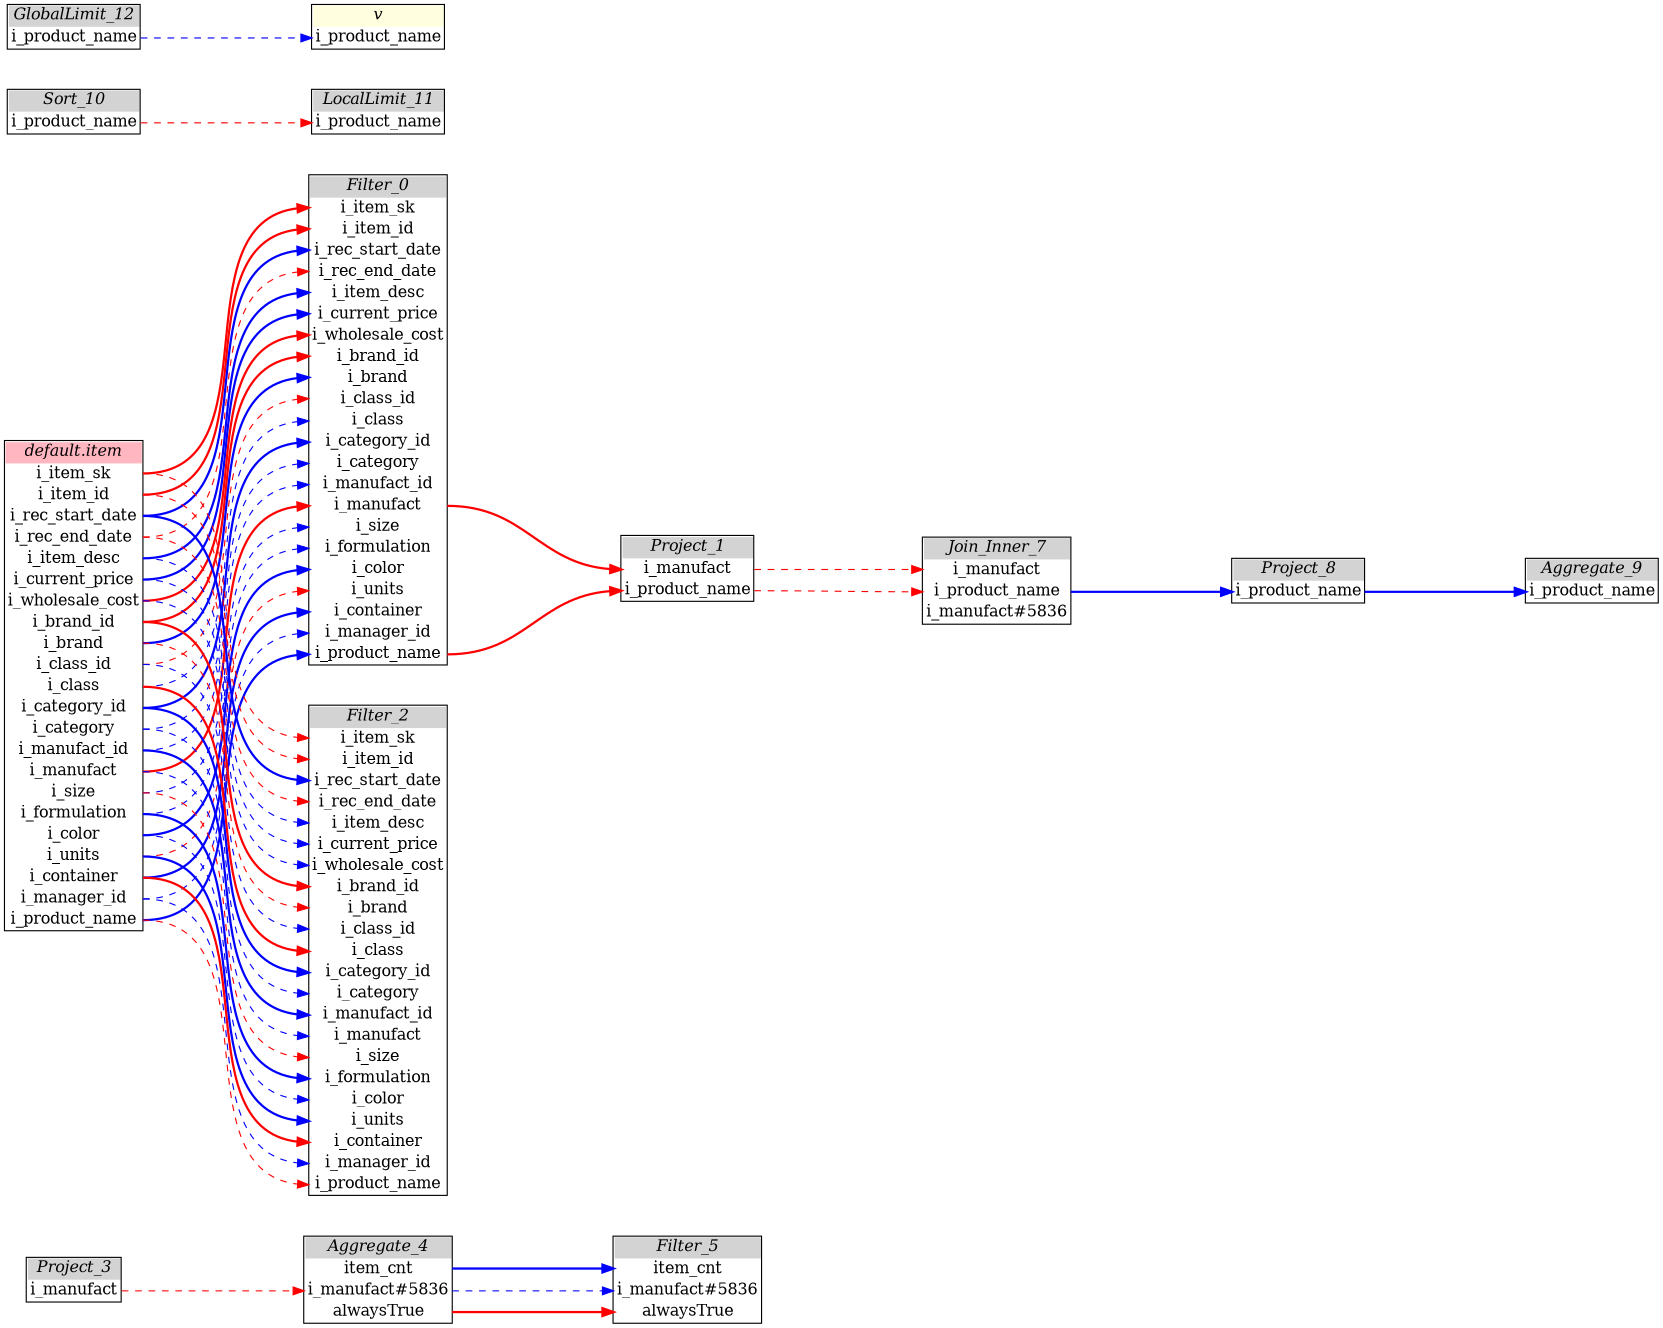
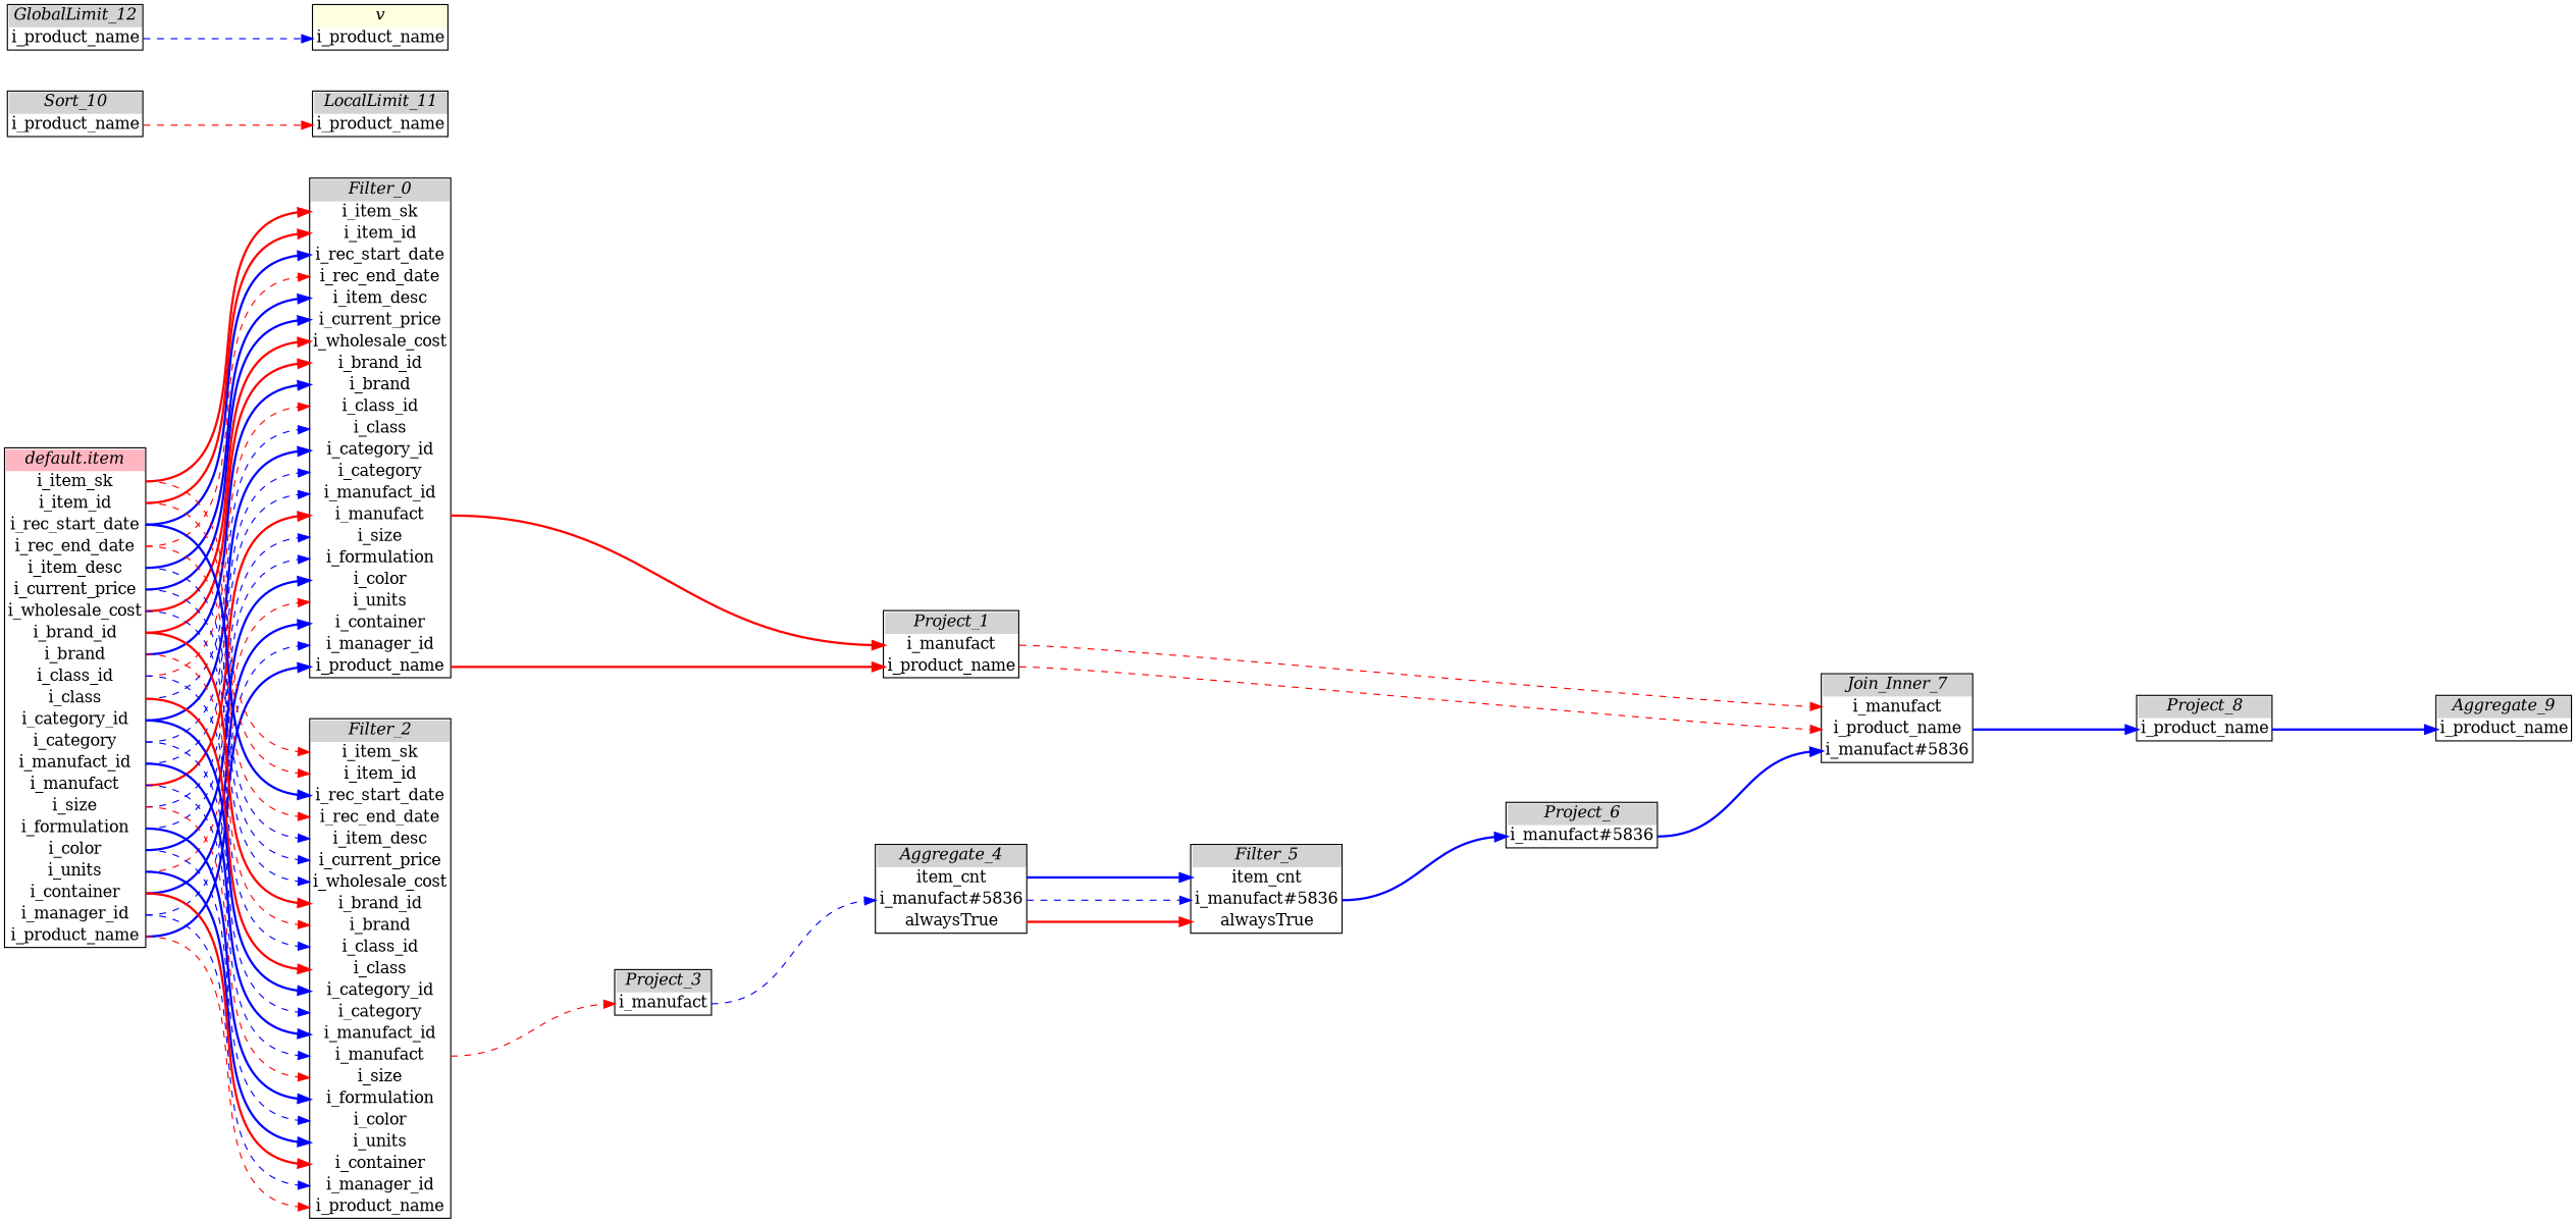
  digraph {
    fontname=Helvetica
    nodesep=0.5
    rankdir=LR
    ranksep=2
    node [shape=plain]
    edge [color=blue headport=0 style=dashed tailport=0]
    n1 [label=< <table border="1" cellborder="0" cellspacing="0">   <tr><td bgcolor="lightgray" port="nodeName"><i>Aggregate_4</i></td></tr>   <tr><td port="0">item_cnt</td></tr> <tr><td port="1">i_manufact#5836</td></tr> <tr><td port="2">alwaysTrue</td></tr> </table>>]
    n2 [label=< <table border="1" cellborder="0" cellspacing="0">   <tr><td bgcolor="lightgray" port="nodeName"><i>Filter_5</i></td></tr>   <tr><td port="0">item_cnt</td></tr> <tr><td port="1">i_manufact#5836</td></tr> <tr><td port="2">alwaysTrue</td></tr> </table>>]
+   n3 [label=< <table border="1" cellborder="0" cellspacing="0">   <tr><td bgcolor="lightgray" port="nodeName"><i>Project_6</i></td></tr>   <tr><td port="0">i_manufact#5836</td></tr> </table>>]
    n4 [label=< <table border="1" cellborder="0" cellspacing="0">   <tr><td bgcolor="lightgray" port="nodeName"><i>Aggregate_9</i></td></tr>   <tr><td port="0">i_product_name</td></tr> </table>>]
    n5 [label=< <table border="1" cellborder="0" cellspacing="0">   <tr><td bgcolor="lightgray" port="nodeName"><i>Sort_10</i></td></tr>   <tr><td port="0">i_product_name</td></tr> </table>>]
    n6 [label=< <table border="1" cellborder="0" cellspacing="0">   <tr><td bgcolor="lightgray" port="nodeName"><i>LocalLimit_11</i></td></tr>   <tr><td port="0">i_product_name</td></tr> </table>>]
    n7 [label=< <table border="1" cellborder="0" cellspacing="0">   <tr><td bgcolor="lightgray" port="nodeName"><i>Filter_0</i></td></tr>   <tr><td port="0">i_item_sk</td></tr> <tr><td port="1">i_item_id</td></tr> <tr><td port="2">i_rec_start_date</td></tr> <tr><td port="3">i_rec_end_date</td></tr> <tr><td port="4">i_item_desc</td></tr> <tr><td port="5">i_current_price</td></tr> <tr><td port="6">i_wholesale_cost</td></tr> <tr><td port="7">i_brand_id</td></tr> <tr><td port="8">i_brand</td></tr> <tr><td port="9">i_class_id</td></tr> <tr><td port="10">i_class</td></tr> <tr><td port="11">i_category_id</td></tr> <tr><td port="12">i_category</td></tr> <tr><td port="13">i_manufact_id</td></tr> <tr><td port="14">i_manufact</td></tr> <tr><td port="15">i_size</td></tr> <tr><td port="16">i_formulation</td></tr> <tr><td port="17">i_color</td></tr> <tr><td port="18">i_units</td></tr> <tr><td port="19">i_container</td></tr> <tr><td port="20">i_manager_id</td></tr> <tr><td port="21">i_product_name</td></tr> </table>>]
    n8 [label=< <table border="1" cellborder="0" cellspacing="0">   <tr><td bgcolor="lightgray" port="nodeName"><i>Project_1</i></td></tr>   <tr><td port="0">i_manufact</td></tr> <tr><td port="1">i_product_name</td></tr> </table>>]
    n9 [label=< <table border="1" cellborder="0" cellspacing="0">   <tr><td bgcolor="lightgray" port="nodeName"><i>Join_Inner_7</i></td></tr>   <tr><td port="0">i_manufact</td></tr> <tr><td port="1">i_product_name</td></tr> <tr><td port="2">i_manufact#5836</td></tr> </table>>]
    n10 [label=< <table border="1" cellborder="0" cellspacing="0">   <tr><td bgcolor="lightgray" port="nodeName"><i>Filter_2</i></td></tr>   <tr><td port="0">i_item_sk</td></tr> <tr><td port="1">i_item_id</td></tr> <tr><td port="2">i_rec_start_date</td></tr> <tr><td port="3">i_rec_end_date</td></tr> <tr><td port="4">i_item_desc</td></tr> <tr><td port="5">i_current_price</td></tr> <tr><td port="6">i_wholesale_cost</td></tr> <tr><td port="7">i_brand_id</td></tr> <tr><td port="8">i_brand</td></tr> <tr><td port="9">i_class_id</td></tr> <tr><td port="10">i_class</td></tr> <tr><td port="11">i_category_id</td></tr> <tr><td port="12">i_category</td></tr> <tr><td port="13">i_manufact_id</td></tr> <tr><td port="14">i_manufact</td></tr> <tr><td port="15">i_size</td></tr> <tr><td port="16">i_formulation</td></tr> <tr><td port="17">i_color</td></tr> <tr><td port="18">i_units</td></tr> <tr><td port="19">i_container</td></tr> <tr><td port="20">i_manager_id</td></tr> <tr><td port="21">i_product_name</td></tr> </table>>]
    n11 [label=< <table border="1" cellborder="0" cellspacing="0">   <tr><td bgcolor="lightgray" port="nodeName"><i>Project_3</i></td></tr>   <tr><td port="0">i_manufact</td></tr> </table>>]
    n12 [label=< <table border="1" cellborder="0" cellspacing="0">   <tr><td bgcolor="lightgray" port="nodeName"><i>GlobalLimit_12</i></td></tr>   <tr><td port="0">i_product_name</td></tr> </table>>]
    n13 [label=< <table border="1" cellborder="0" cellspacing="0">   <tr><td bgcolor="lightyellow" port="nodeName"><i>v</i></td></tr>   <tr><td port="0">i_product_name</td></tr> </table>>]
    n14 [label=< <table border="1" cellborder="0" cellspacing="0">   <tr><td bgcolor="lightgray" port="nodeName"><i>Project_8</i></td></tr>   <tr><td port="0">i_product_name</td></tr> </table>>]
    n15 [label=< <table border="1" cellborder="0" cellspacing="0">   <tr><td bgcolor="lightpink" port="nodeName"><i>default.item</i></td></tr>   <tr><td port="0">i_item_sk</td></tr> <tr><td port="1">i_item_id</td></tr> <tr><td port="2">i_rec_start_date</td></tr> <tr><td port="3">i_rec_end_date</td></tr> <tr><td port="4">i_item_desc</td></tr> <tr><td port="5">i_current_price</td></tr> <tr><td port="6">i_wholesale_cost</td></tr> <tr><td port="7">i_brand_id</td></tr> <tr><td port="8">i_brand</td></tr> <tr><td port="9">i_class_id</td></tr> <tr><td port="10">i_class</td></tr> <tr><td port="11">i_category_id</td></tr> <tr><td port="12">i_category</td></tr> <tr><td port="13">i_manufact_id</td></tr> <tr><td port="14">i_manufact</td></tr> <tr><td port="15">i_size</td></tr> <tr><td port="16">i_formulation</td></tr> <tr><td port="17">i_color</td></tr> <tr><td port="18">i_units</td></tr> <tr><td port="19">i_container</td></tr> <tr><td port="20">i_manager_id</td></tr> <tr><td port="21">i_product_name</td></tr> </table>>]
    n1 -> n2 [style=bold]
    n1 -> n2 [headport=1 tailport=1]
    n1 -> n2 [color=red headport=2 style=bold tailport=2]
+   n2 -> n3 [style=bold tailport=1]
+   n3 -> n9 [headport=2 style=bold]
    n5 -> n6 [color=red]
    n7 -> n8 [color=red style=bold tailport=14]
    n7 -> n8 [color=red headport=1 style=bold tailport=21]
    n8 -> n9 [color=red]
    n8 -> n9 [color=red headport=1 tailport=1]
    n9 -> n14 [style=bold tailport=1]
-   n11 -> n1 [color=red headport=1]
+   n10 -> n11 [color=red tailport=14]
+   n11 -> n1 [headport=1]
    n12 -> n13
    n14 -> n4 [style=bold]
    n15 -> n7 [color=red style=bold]
    n15 -> n7 [color=red headport=1 style=bold tailport=1]
    n15 -> n7 [headport=10 tailport=10]
    n15 -> n7 [headport=11 style=bold tailport=11]
    n15 -> n7 [headport=12 tailport=12]
    n15 -> n7 [headport=13 tailport=13]
    n15 -> n7 [color=red headport=14 style=bold tailport=14]
    n15 -> n7 [headport=15 tailport=15]
    n15 -> n7 [headport=16 tailport=16]
    n15 -> n7 [headport=17 style=bold tailport=17]
    n15 -> n7 [color=red headport=18 tailport=18]
    n15 -> n7 [headport=19 style=bold tailport=19]
    n15 -> n7 [headport=2 style=bold tailport=2]
    n15 -> n7 [headport=20 tailport=20]
    n15 -> n7 [headport=21 style=bold tailport=21]
    n15 -> n7 [color=red headport=3 tailport=3]
    n15 -> n7 [headport=4 style=bold tailport=4]
    n15 -> n7 [headport=5 style=bold tailport=5]
    n15 -> n7 [color=red headport=6 style=bold tailport=6]
    n15 -> n7 [color=red headport=7 style=bold tailport=7]
    n15 -> n7 [headport=8 style=bold tailport=8]
    n15 -> n7 [color=red headport=9 tailport=9]
    n15 -> n10 [color=red]
    n15 -> n10 [color=red headport=1 tailport=1]
    n15 -> n10 [color=red headport=10 style=bold tailport=10]
    n15 -> n10 [headport=11 style=bold tailport=11]
    n15 -> n10 [headport=12 tailport=12]
    n15 -> n10 [headport=13 style=bold tailport=13]
    n15 -> n10 [headport=14 tailport=14]
    n15 -> n10 [color=red headport=15 tailport=15]
    n15 -> n10 [headport=16 style=bold tailport=16]
    n15 -> n10 [headport=17 tailport=17]
    n15 -> n10 [headport=18 style=bold tailport=18]
    n15 -> n10 [color=red headport=19 style=bold tailport=19]
    n15 -> n10 [headport=2 style=bold tailport=2]
    n15 -> n10 [headport=20 tailport=20]
    n15 -> n10 [color=red headport=21 tailport=21]
    n15 -> n10 [color=red headport=3 tailport=3]
    n15 -> n10 [headport=4 tailport=4]
    n15 -> n10 [headport=5 tailport=5]
    n15 -> n10 [headport=6 tailport=6]
    n15 -> n10 [color=red headport=7 style=bold tailport=7]
    n15 -> n10 [color=red headport=8 tailport=8]
    n15 -> n10 [headport=9 tailport=9]
  }
